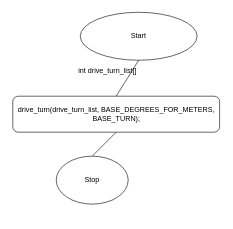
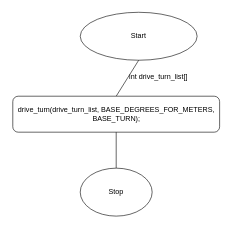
  <mxCell id="0" />
  <mxCell id="1" parent="0" />
  <mxCell id="2" value="Start" style="ellipse;whiteSpace=wrap;html=1;" vertex="1" parent="1"><mxGeometry x="133" y="20" width="195" height="80" as="geometry" /></mxCell>
  <mxCell id="3" value="" style="endArrow=none;html=1;entryX=0.5;entryY=1;entryDx=0;entryDy=0;exitX=0.5;exitY=0;exitDx=0;exitDy=0;" edge="1" parent="1" source="4" target="2"><mxGeometry width="50" height="50" relative="1" as="geometry"><mxPoint x="213" y="150" as="sourcePoint" /><mxPoint x="203" y="90" as="targetPoint" /></mxGeometry></mxCell>
  <mxCell id="4" value="drive_turn(drive_turn_list, BASE_DEGREES_FOR_METERS, BASE_TURN);" style="rounded=1;whiteSpace=wrap;html=1;" vertex="1" parent="1"><mxGeometry x="20.5" y="160" width="345" height="60" as="geometry" /></mxCell>
  <mxCell id="5" value="" style="endArrow=none;html=1;exitX=0.5;exitY=0;exitDx=0;exitDy=0;entryX=0.5;entryY=1;entryDx=0;entryDy=0;" edge="1" parent="1" source="6" target="4"><mxGeometry width="50" height="50" relative="1" as="geometry"><mxPoint x="217.5" y="270" as="sourcePoint" /><mxPoint x="218" y="213" as="targetPoint" /></mxGeometry></mxCell>
- <mxCell id="6" value="Stop" style="ellipse;whiteSpace=wrap;html=1;" vertex="1" parent="1"><mxGeometry x="93" y="260" width="120" height="80" as="geometry" /></mxCell>
- <mxCell id="7" value="int drive_turn_list[]" style="text;html=1;resizable=0;points=[];autosize=1;align=left;verticalAlign=top;spacingTop=-4;" vertex="1" parent="1"><mxGeometry x="128" y="107" width="110" height="20" as="geometry" /></mxCell>
+ <mxCell id="6" value="Stop" style="ellipse;whiteSpace=wrap;html=1;" vertex="1" parent="1"><mxGeometry x="133" y="280" width="120" height="80" as="geometry" /></mxCell>
+ <mxCell id="7" value="int drive_turn_list[]" style="text;html=1;resizable=0;points=[];autosize=1;align=left;verticalAlign=top;spacingTop=-4;" vertex="1" parent="1"><mxGeometry x="213" y="117" width="110" height="20" as="geometry" /></mxCell>
